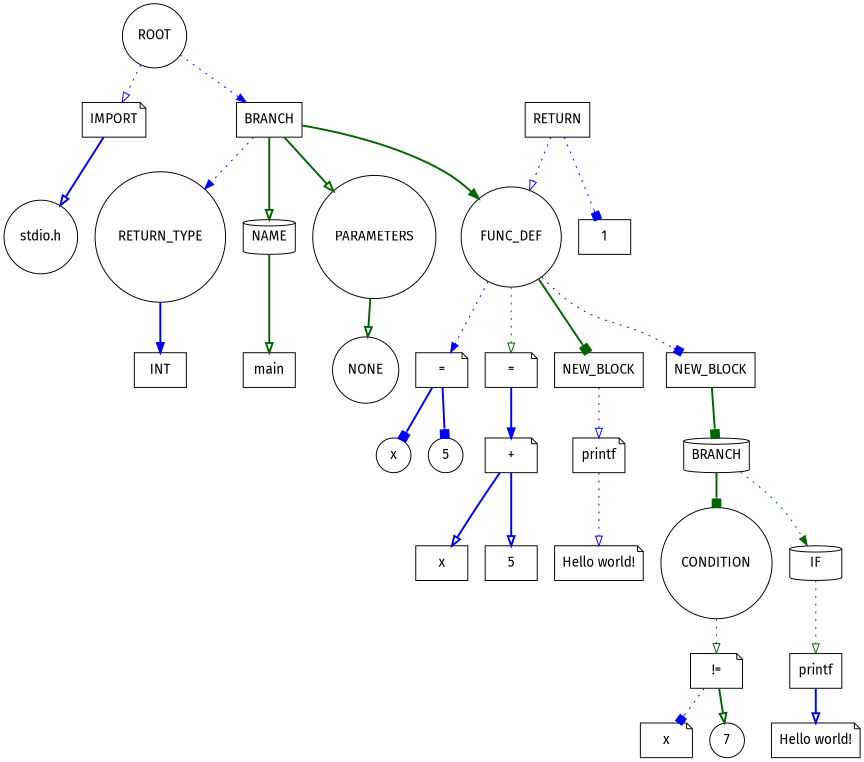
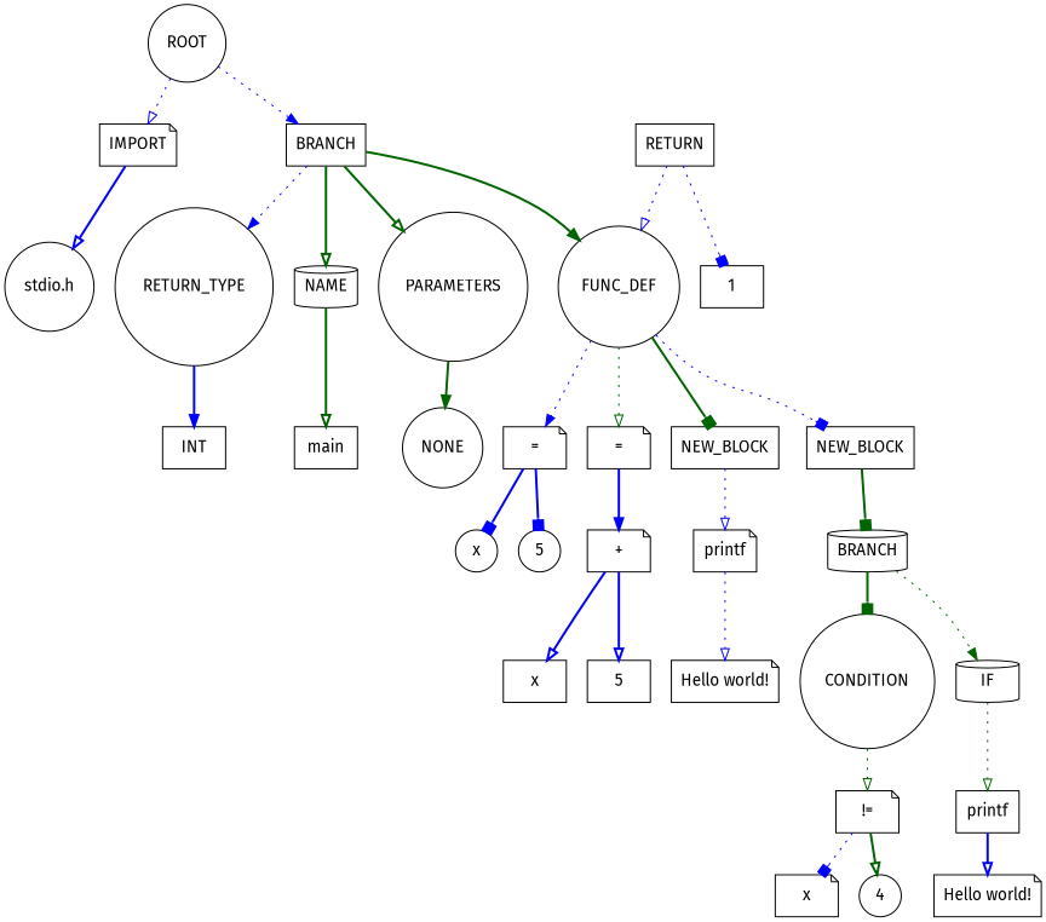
  strict digraph {
    fontname="Fira Sans"
    node [fontname="Fira Sans" shape=circle]
    edge [arrowhead=onormal color=blue fontname="Fira Sans" style=bold]
    n1 [label=IMPORT shape=note]
    n2 [label="stdio.h"]
    n3 [label=BRANCH shape=box]
    n4 [label=RETURN_TYPE]
    n5 [label=NAME shape=cylinder]
    n6 [label=PARAMETERS]
    n7 [label=FUNC_DEF]
    n8 [label=INT shape=box]
    n9 [label=main shape=box]
    n10 [label=NONE]
    n11 [label="=" shape=note]
    n12 [label="=" shape=note]
    n13 [label=NEW_BLOCK shape=box]
    n14 [label=NEW_BLOCK shape=box]
    ROOT
    n16 [label=x]
    n17 [label=5]
    n18 [label="+" shape=note]
    n19 [label=printf shape=note]
    n20 [label=BRANCH shape=cylinder]
    n21 [label=RETURN shape=box]
    n22 [label=1 shape=box]
    n23 [label=x shape=box]
    n24 [label=5 shape=box]
    n25 [label="Hello world!\n" shape=note]
    n26 [label=CONDITION]
    n27 [label=IF shape=cylinder]
    n28 [label="!=" shape=note]
    n29 [label=printf shape=box]
    n30 [label=x shape=note]
-   n31 [label=7]
+   n31 [label=4]
    n32 [label="Hello world!\n" shape=note]
    n1 -> n2
    n3 -> n4 [arrowhead=normal style=dotted]
    n3 -> n5 [color=darkgreen]
    n3 -> n6 [color=darkgreen]
    n3 -> n7 [arrowhead=normal color=darkgreen]
    n4 -> n8 [arrowhead=normal]
    n5 -> n9 [color=darkgreen]
-   n6 -> n10 [color=darkgreen]
+   n6 -> n10 [arrowhead=normal color=darkgreen]
    n7 -> n11 [arrowhead=normal style=dotted]
    n7 -> n12 [color=darkgreen style=dotted]
    n7 -> n13 [arrowhead=box color=darkgreen]
    n7 -> n14 [arrowhead=box style=dotted]
    n11 -> n16 [arrowhead=box]
    n11 -> n17 [arrowhead=box]
    n12 -> n18 [arrowhead=normal]
    n13 -> n19 [style=dotted]
    n14 -> n20 [arrowhead=box color=darkgreen]
    ROOT -> n1 [style=dotted]
    ROOT -> n3 [arrowhead=normal style=dotted]
    n18 -> n23
    n18 -> n24
    n19 -> n25 [style=dotted]
    n20 -> n26 [arrowhead=box color=darkgreen]
    n20 -> n27 [arrowhead=normal color=darkgreen style=dotted]
    n21 -> n7 [style=dotted]
    n21 -> n22 [arrowhead=box style=dotted]
    n26 -> n28 [color=darkgreen style=dotted]
    n27 -> n29 [color=darkgreen style=dotted]
    n28 -> n30 [arrowhead=box style=dotted]
    n28 -> n31 [color=darkgreen]
    n29 -> n32
  }
